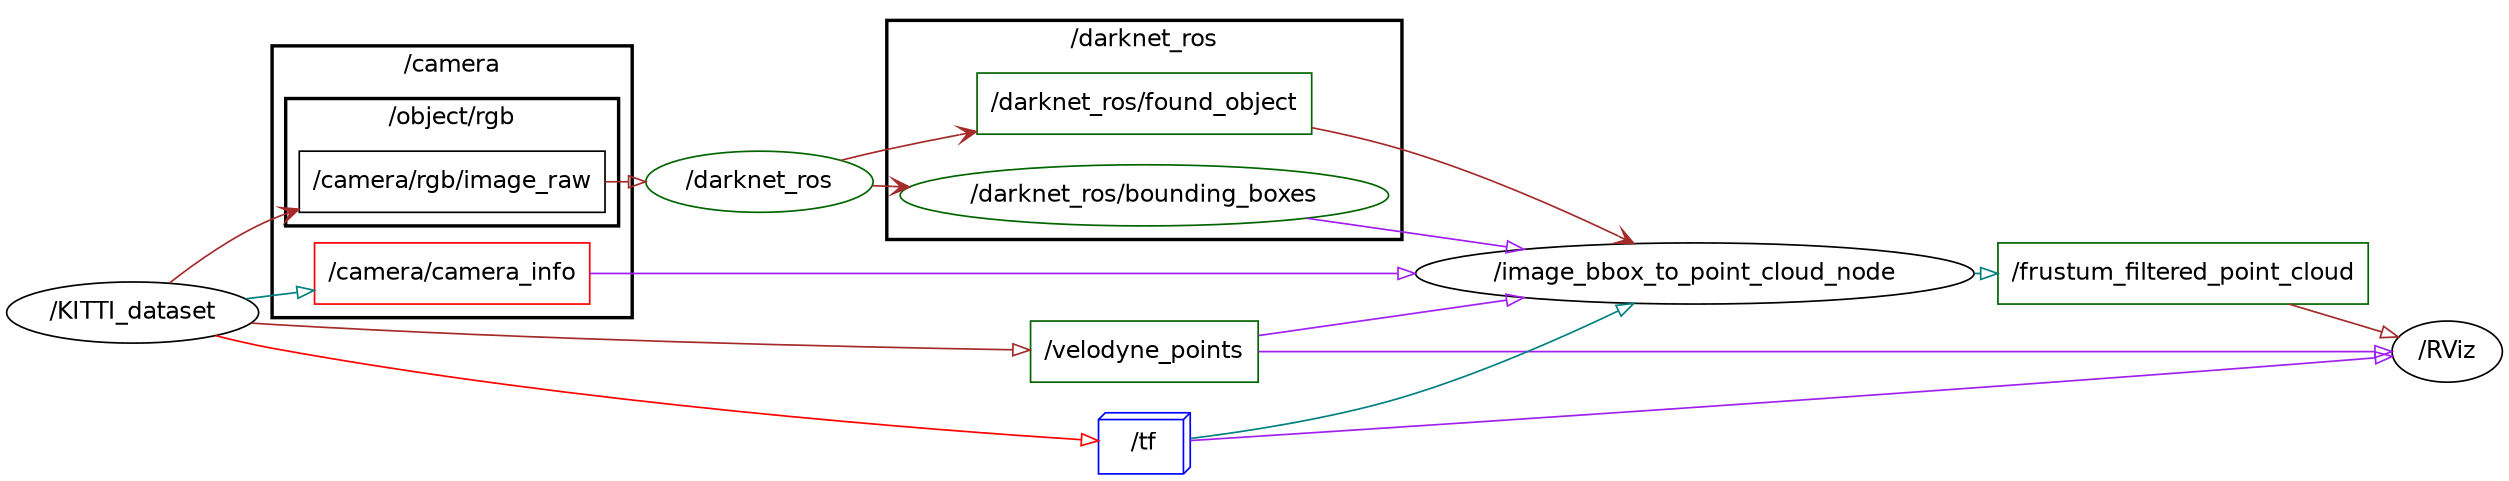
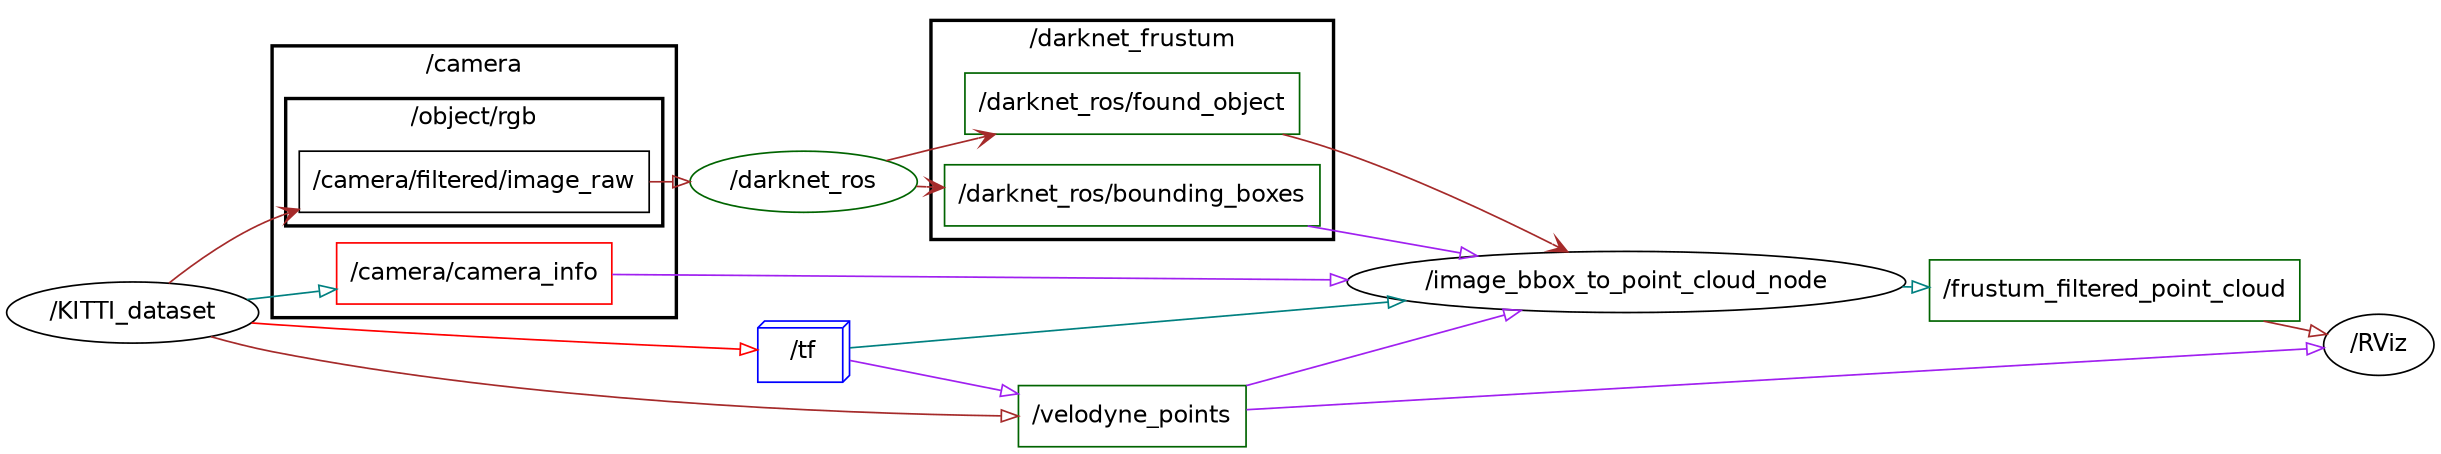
  digraph {
    compound=True
    fontname="DejaVu Sans"
    rank=same
    rankdir=LR
    ranksep=0.2
    node [color=darkgreen fontname="DejaVu Sans" shape=box]
    edge [arrowhead=onormal color=brown fontname="DejaVu Sans" penwidth=1]
    n1 [height=0.5 label="/darknet_ros/found_object" width=2.2083]
-   n2 [height=0.5 label="/darknet_ros/bounding_boxes" shape=ellipse width=2.4583]
-   n3 [color=black height=0.5 label="/camera/rgb/image_raw" width=2.0278]
+   n2 [height=0.5 label="/darknet_ros/bounding_boxes" width=2.4583]
+   n3 [color=black height=0.5 label="/camera/filtered/image_raw" width=2.0278]
    n4 [color=red height=0.5 label="/camera/camera_info" width=1.8333]
    n5 [color=black height=0.5 label="/image_bbox_to_point_cloud_node" shape=ellipse width=3.7733]
    n6 [height=0.5 label="/darknet_ros" shape=ellipse width=1.5165]
    n7 [height=0.5 label="/frustum_filtered_point_cloud" width=2.5]
    n8 [color=black height=0.5 label="/RViz" shape=ellipse width=0.88464]
    n9 [height=0.5 label="/velodyne_points" width=1.5278]
    n10 [color=blue height=0.5 label="/tf" shape=box3d width=0.75]
    n11 [color=black height=0.5 label="/KITTI_dataset" shape=ellipse width=1.8054]
    subgraph cluster_1 {
-     label="/darknet_ros"
+     label="/darknet_frustum"
      style=bold
      n1
      n2
    }
    subgraph cluster_2 {
      label="/camera"
      style=bold
      n4
      subgraph cluster_3 {
        label="/object/rgb"
        style=bold
        n3
      }
    }
    n1 -> n5 [arrowhead=vee]
    n2 -> n5 [color=purple]
    n3 -> n6
    n4 -> n5 [color=purple]
    n5 -> n7 [color=teal]
    n6 -> n1 [arrowhead=vee]
    n6 -> n2 [arrowhead=vee]
    n7 -> n8
    n9 -> n5 [color=purple]
    n9 -> n8 [color=purple]
    n10 -> n5 [color=teal]
-   n10 -> n8 [color=purple]
+   n10 -> n9 [color=purple]
    n11 -> n3 [arrowhead=vee]
    n11 -> n4 [color=teal]
    n11 -> n9
    n11 -> n10 [color=red]
  }
